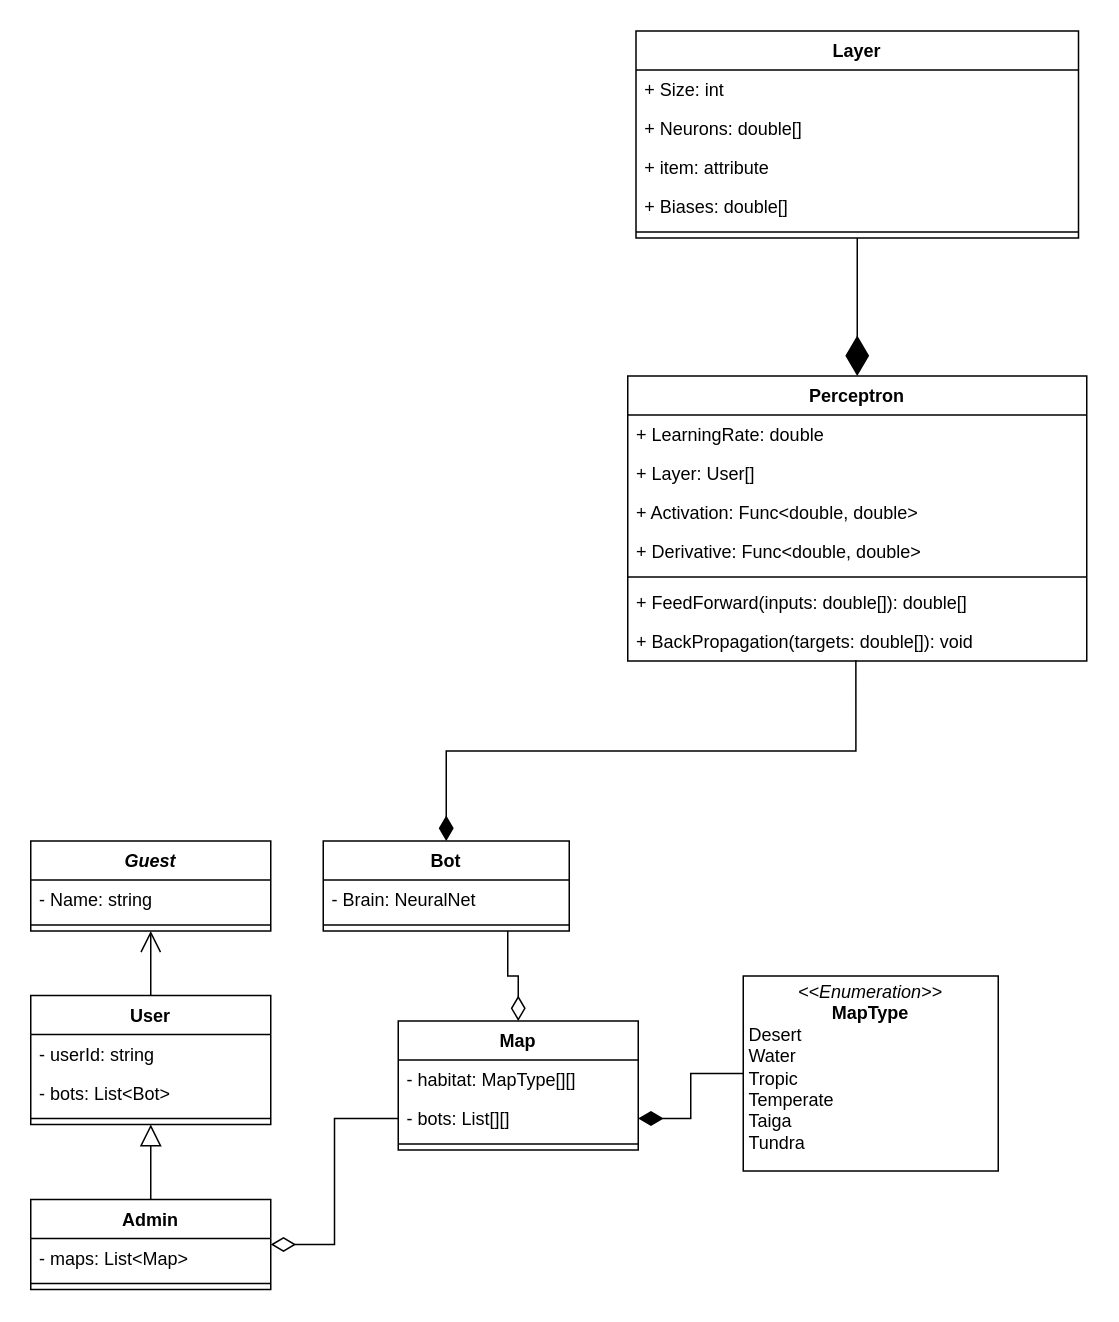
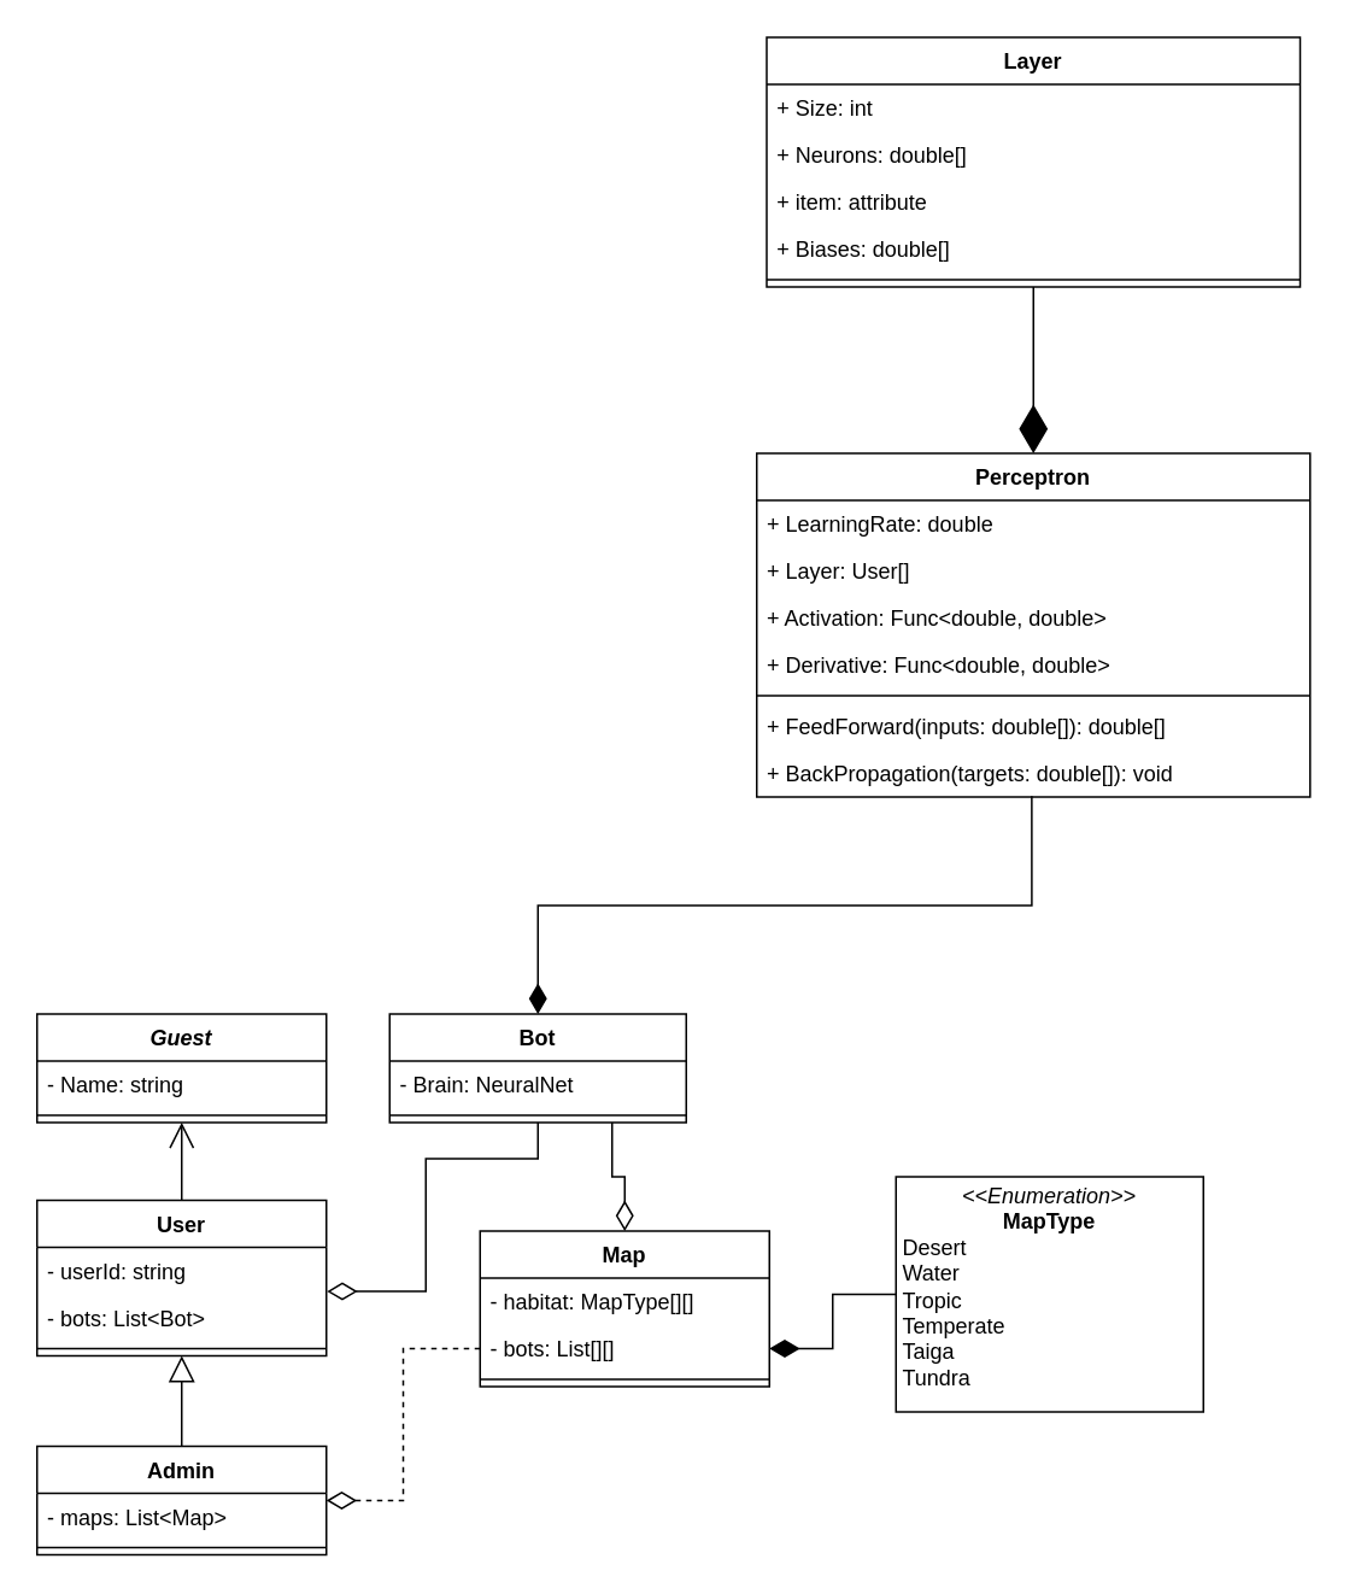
  <mxCell id="0" />
  <mxCell id="1" parent="0" />
  <mxCell id="2" value="User" style="swimlane;fontStyle=1;align=center;verticalAlign=top;childLayout=stackLayout;horizontal=1;startSize=26;horizontalStack=0;resizeParent=1;resizeParentMax=0;resizeLast=0;collapsible=1;marginBottom=0;" parent="1" vertex="1"><mxGeometry x="20" y="663" width="160" height="86" as="geometry"><mxRectangle x="50" y="130" width="70" height="30" as="alternateBounds" /></mxGeometry></mxCell>
  <mxCell id="3" value="- userId: string" style="text;strokeColor=none;fillColor=none;align=left;verticalAlign=top;spacingLeft=4;spacingRight=4;overflow=hidden;rotatable=0;points=[[0,0.5],[1,0.5]];portConstraint=eastwest;" parent="2" vertex="1"><mxGeometry y="26" width="160" height="26" as="geometry" /></mxCell>
  <mxCell id="4" value="- bots: List&lt;Bot&gt;" style="text;strokeColor=none;fillColor=none;align=left;verticalAlign=top;spacingLeft=4;spacingRight=4;overflow=hidden;rotatable=0;points=[[0,0.5],[1,0.5]];portConstraint=eastwest;" parent="2" vertex="1"><mxGeometry y="52" width="160" height="26" as="geometry" /></mxCell>
  <mxCell id="5" value="" style="line;strokeWidth=1;fillColor=none;align=left;verticalAlign=middle;spacingTop=-1;spacingLeft=3;spacingRight=3;rotatable=0;labelPosition=right;points=[];portConstraint=eastwest;strokeColor=inherit;" parent="2" vertex="1"><mxGeometry y="78" width="160" height="8" as="geometry" /></mxCell>
  <mxCell id="6" value="Guest" style="swimlane;fontStyle=3;align=center;verticalAlign=top;childLayout=stackLayout;horizontal=1;startSize=26;horizontalStack=0;resizeParent=1;resizeParentMax=0;resizeLast=0;collapsible=1;marginBottom=0;" parent="1" vertex="1"><mxGeometry x="20" y="560" width="160" height="60" as="geometry"><mxRectangle x="190" y="20" width="70" height="30" as="alternateBounds" /></mxGeometry></mxCell>
  <mxCell id="7" value="- Name: string" style="text;strokeColor=none;fillColor=none;align=left;verticalAlign=top;spacingLeft=4;spacingRight=4;overflow=hidden;rotatable=0;points=[[0,0.5],[1,0.5]];portConstraint=eastwest;" parent="6" vertex="1"><mxGeometry y="26" width="160" height="26" as="geometry" /></mxCell>
  <mxCell id="8" value="" style="line;strokeWidth=1;fillColor=none;align=left;verticalAlign=middle;spacingTop=-1;spacingLeft=3;spacingRight=3;rotatable=0;labelPosition=right;points=[];portConstraint=eastwest;strokeColor=inherit;" parent="6" vertex="1"><mxGeometry y="52" width="160" height="8" as="geometry" /></mxCell>
  <mxCell id="9" value="Admin" style="swimlane;fontStyle=1;align=center;verticalAlign=top;childLayout=stackLayout;horizontal=1;startSize=26;horizontalStack=0;resizeParent=1;resizeParentMax=0;resizeLast=0;collapsible=1;marginBottom=0;" parent="1" vertex="1"><mxGeometry x="20" y="799" width="160" height="60" as="geometry"><mxRectangle x="402" y="120" width="100" height="30" as="alternateBounds" /></mxGeometry></mxCell>
  <mxCell id="10" value="- maps: List&lt;Map&gt;" style="text;strokeColor=none;fillColor=none;align=left;verticalAlign=top;spacingLeft=4;spacingRight=4;overflow=hidden;rotatable=0;points=[[0,0.5],[1,0.5]];portConstraint=eastwest;" parent="9" vertex="1"><mxGeometry y="26" width="160" height="26" as="geometry" /></mxCell>
  <mxCell id="11" value="" style="line;strokeWidth=1;fillColor=none;align=left;verticalAlign=middle;spacingTop=-1;spacingLeft=3;spacingRight=3;rotatable=0;labelPosition=right;points=[];portConstraint=eastwest;strokeColor=inherit;" parent="9" vertex="1"><mxGeometry y="52" width="160" height="8" as="geometry" /></mxCell>
  <mxCell id="12" value="Bot" style="swimlane;fontStyle=1;align=center;verticalAlign=top;childLayout=stackLayout;horizontal=1;startSize=26;horizontalStack=0;resizeParent=1;resizeParentMax=0;resizeLast=0;collapsible=1;marginBottom=0;" parent="1" vertex="1"><mxGeometry x="215" y="560" width="164" height="60" as="geometry"><mxRectangle x="490" y="250" width="60" height="30" as="alternateBounds" /></mxGeometry></mxCell>
  <mxCell id="13" value="- Brain: NeuralNet" style="text;strokeColor=none;fillColor=none;align=left;verticalAlign=top;spacingLeft=4;spacingRight=4;overflow=hidden;rotatable=0;points=[[0,0.5],[1,0.5]];portConstraint=eastwest;" parent="12" vertex="1"><mxGeometry y="26" width="164" height="26" as="geometry" /></mxCell>
  <mxCell id="14" value="" style="line;strokeWidth=1;fillColor=none;align=left;verticalAlign=middle;spacingTop=-1;spacingLeft=3;spacingRight=3;rotatable=0;labelPosition=right;points=[];portConstraint=eastwest;strokeColor=inherit;" parent="12" vertex="1"><mxGeometry y="52" width="164" height="8" as="geometry" /></mxCell>
  <mxCell id="15" value="Map" style="swimlane;fontStyle=1;align=center;verticalAlign=top;childLayout=stackLayout;horizontal=1;startSize=26;horizontalStack=0;resizeParent=1;resizeParentMax=0;resizeLast=0;collapsible=1;marginBottom=0;" parent="1" vertex="1"><mxGeometry x="265" y="680" width="160" height="86" as="geometry"><mxRectangle x="50" y="300" width="60" height="30" as="alternateBounds" /></mxGeometry></mxCell>
  <mxCell id="16" value="- habitat: MapType[][]" style="text;strokeColor=none;fillColor=none;align=left;verticalAlign=top;spacingLeft=4;spacingRight=4;overflow=hidden;rotatable=0;points=[[0,0.5],[1,0.5]];portConstraint=eastwest;" parent="15" vertex="1"><mxGeometry y="26" width="160" height="26" as="geometry" /></mxCell>
  <mxCell id="17" value="- bots: List[][]" style="text;strokeColor=none;fillColor=none;align=left;verticalAlign=top;spacingLeft=4;spacingRight=4;overflow=hidden;rotatable=0;points=[[0,0.5],[1,0.5]];portConstraint=eastwest;" parent="15" vertex="1"><mxGeometry y="52" width="160" height="26" as="geometry" /></mxCell>
  <mxCell id="18" value="" style="line;strokeWidth=1;fillColor=none;align=left;verticalAlign=middle;spacingTop=-1;spacingLeft=3;spacingRight=3;rotatable=0;labelPosition=right;points=[];portConstraint=eastwest;strokeColor=inherit;" parent="15" vertex="1"><mxGeometry y="78" width="160" height="8" as="geometry" /></mxCell>
  <mxCell id="19" value="Perceptron" style="swimlane;fontStyle=1;align=center;verticalAlign=top;childLayout=stackLayout;horizontal=1;startSize=26;horizontalStack=0;resizeParent=1;resizeParentMax=0;resizeLast=0;collapsible=1;marginBottom=0;" parent="1" vertex="1"><mxGeometry x="418" y="250" width="306" height="190" as="geometry"><mxRectangle x="440" y="340" width="100" height="30" as="alternateBounds" /></mxGeometry></mxCell>
  <mxCell id="20" value="+ LearningRate: double" style="text;strokeColor=none;fillColor=none;align=left;verticalAlign=top;spacingLeft=4;spacingRight=4;overflow=hidden;rotatable=0;points=[[0,0.5],[1,0.5]];portConstraint=eastwest;" parent="19" vertex="1"><mxGeometry y="26" width="306" height="26" as="geometry" /></mxCell>
  <mxCell id="21" value="+ Layer: User[]" style="text;strokeColor=none;fillColor=none;align=left;verticalAlign=top;spacingLeft=4;spacingRight=4;overflow=hidden;rotatable=0;points=[[0,0.5],[1,0.5]];portConstraint=eastwest;" parent="19" vertex="1"><mxGeometry y="52" width="306" height="26" as="geometry" /></mxCell>
  <mxCell id="22" value="+ Activation: Func&lt;double, double&gt;" style="text;strokeColor=none;fillColor=none;align=left;verticalAlign=top;spacingLeft=4;spacingRight=4;overflow=hidden;rotatable=0;points=[[0,0.5],[1,0.5]];portConstraint=eastwest;" parent="19" vertex="1"><mxGeometry y="78" width="306" height="26" as="geometry" /></mxCell>
  <mxCell id="23" value="+ Derivative: Func&lt;double, double&gt;" style="text;strokeColor=none;fillColor=none;align=left;verticalAlign=top;spacingLeft=4;spacingRight=4;overflow=hidden;rotatable=0;points=[[0,0.5],[1,0.5]];portConstraint=eastwest;" parent="19" vertex="1"><mxGeometry y="104" width="306" height="26" as="geometry" /></mxCell>
  <mxCell id="24" value="" style="line;strokeWidth=1;fillColor=none;align=left;verticalAlign=middle;spacingTop=-1;spacingLeft=3;spacingRight=3;rotatable=0;labelPosition=right;points=[];portConstraint=eastwest;strokeColor=inherit;" parent="19" vertex="1"><mxGeometry y="130" width="306" height="8" as="geometry" /></mxCell>
  <mxCell id="25" value="+ FeedForward(inputs: double[]): double[]" style="text;strokeColor=none;fillColor=none;align=left;verticalAlign=top;spacingLeft=4;spacingRight=4;overflow=hidden;rotatable=0;points=[[0,0.5],[1,0.5]];portConstraint=eastwest;" parent="19" vertex="1"><mxGeometry y="138" width="306" height="26" as="geometry" /></mxCell>
  <mxCell id="26" value="+ BackPropagation(targets: double[]): void" style="text;strokeColor=none;fillColor=none;align=left;verticalAlign=top;spacingLeft=4;spacingRight=4;overflow=hidden;rotatable=0;points=[[0,0.5],[1,0.5]];portConstraint=eastwest;" parent="19" vertex="1"><mxGeometry y="164" width="306" height="26" as="geometry" /></mxCell>
  <mxCell id="27" value="" style="endArrow=block;endFill=0;endSize=12;html=1;rounded=0;exitX=0.5;exitY=0;exitDx=0;exitDy=0;entryX=0.5;entryY=1;entryDx=0;entryDy=0;" parent="1" source="9" target="2" edge="1"><mxGeometry width="160" relative="1" as="geometry"><mxPoint x="170" y="870" as="sourcePoint" /><mxPoint x="80" y="770" as="targetPoint" /></mxGeometry></mxCell>
  <mxCell id="28" value="" style="endArrow=open;endFill=0;endSize=12;html=1;rounded=0;exitX=0.5;exitY=0;exitDx=0;exitDy=0;entryX=0.5;entryY=1;entryDx=0;entryDy=0;" parent="1" source="2" target="6" edge="1"><mxGeometry width="160" relative="1" as="geometry"><mxPoint x="170" y="870" as="sourcePoint" /><mxPoint x="90" y="620" as="targetPoint" /></mxGeometry></mxCell>
  <mxCell id="29" value="&lt;p style=&quot;margin:0px;margin-top:4px;text-align:center;&quot;&gt;&lt;i&gt;&amp;lt;&amp;lt;Enumeration&amp;gt;&amp;gt;&lt;/i&gt;&lt;br&gt;&lt;b&gt;MapType&lt;/b&gt;&lt;/p&gt;&lt;p style=&quot;margin:0px;margin-left:4px;&quot;&gt;Desert&lt;/p&gt;&lt;p style=&quot;margin:0px;margin-left:4px;&quot;&gt;Water&lt;/p&gt;&lt;p style=&quot;margin:0px;margin-left:4px;&quot;&gt;Tropic&lt;/p&gt;&lt;p style=&quot;margin:0px;margin-left:4px;&quot;&gt;Temperate&lt;br&gt;&lt;/p&gt;&lt;p style=&quot;margin:0px;margin-left:4px;&quot;&gt;Taiga&lt;/p&gt;&lt;p style=&quot;margin:0px;margin-left:4px;&quot;&gt;Tundra&lt;/p&gt;" style="verticalAlign=top;align=left;overflow=fill;fontSize=12;fontFamily=Helvetica;html=1;" parent="1" vertex="1"><mxGeometry x="495" y="650" width="170" height="130" as="geometry" /></mxCell>
  <mxCell id="30" value="" style="endArrow=none;html=1;endSize=12;startArrow=diamondThin;startSize=14;startFill=1;edgeStyle=orthogonalEdgeStyle;align=left;verticalAlign=bottom;rounded=0;entryX=0;entryY=0.5;entryDx=0;entryDy=0;exitX=1;exitY=0.5;exitDx=0;exitDy=0;endFill=0;" parent="1" source="17" target="29" edge="1"><mxGeometry x="-1" y="3" relative="1" as="geometry"><mxPoint x="335" y="750" as="sourcePoint" /><mxPoint x="495" y="750" as="targetPoint" /></mxGeometry></mxCell>
+ <mxCell id="31" value="" style="endArrow=none;html=1;endSize=12;startArrow=diamondThin;startSize=14;startFill=0;edgeStyle=orthogonalEdgeStyle;align=left;verticalAlign=bottom;rounded=0;endFill=0;exitX=1.002;exitY=0.937;exitDx=0;exitDy=0;exitPerimeter=0;entryX=0.5;entryY=1;entryDx=0;entryDy=0;" parent="1" source="3" target="12" edge="1"><mxGeometry x="-1" y="3" relative="1" as="geometry"><mxPoint x="185" y="710" as="sourcePoint" /><mxPoint x="385" y="870" as="targetPoint" /><Array as="points"><mxPoint x="235" y="713" /><mxPoint x="235" y="640" /><mxPoint x="297" y="640" /></Array></mxGeometry></mxCell>
  <mxCell id="32" value="" style="endArrow=none;html=1;endSize=12;startArrow=diamondThin;startSize=14;startFill=0;edgeStyle=orthogonalEdgeStyle;align=left;verticalAlign=bottom;rounded=0;endFill=0;entryX=0.75;entryY=1;entryDx=0;entryDy=0;exitX=0.5;exitY=0;exitDx=0;exitDy=0;" parent="1" source="15" target="12" edge="1"><mxGeometry x="-1" y="3" relative="1" as="geometry"><mxPoint x="255" y="840" as="sourcePoint" /><mxPoint x="415" y="840" as="targetPoint" /></mxGeometry></mxCell>
- <mxCell id="33" value="" style="endArrow=none;html=1;endSize=12;startArrow=diamondThin;startSize=14;startFill=0;edgeStyle=orthogonalEdgeStyle;align=left;verticalAlign=bottom;rounded=0;endFill=0;exitX=1;exitY=0.5;exitDx=0;exitDy=0;entryX=0;entryY=0.5;entryDx=0;entryDy=0;" parent="1" source="9" target="17" edge="1"><mxGeometry x="-1" y="3" relative="1" as="geometry"><mxPoint x="255" y="840" as="sourcePoint" /><mxPoint x="415" y="840" as="targetPoint" /></mxGeometry></mxCell>
+ <mxCell id="33" value="" style="endArrow=none;html=1;endSize=12;startArrow=diamondThin;startSize=14;startFill=0;edgeStyle=orthogonalEdgeStyle;align=left;verticalAlign=bottom;rounded=0;endFill=0;exitX=1;exitY=0.5;exitDx=0;exitDy=0;entryX=0;entryY=0.5;entryDx=0;entryDy=0;dashed=1;" parent="1" source="9" target="17" edge="1"><mxGeometry x="-1" y="3" relative="1" as="geometry"><mxPoint x="255" y="840" as="sourcePoint" /><mxPoint x="415" y="840" as="targetPoint" /></mxGeometry></mxCell>
  <mxCell id="34" value="" style="endArrow=none;html=1;endSize=12;startArrow=diamondThin;startSize=14;startFill=1;edgeStyle=orthogonalEdgeStyle;align=left;verticalAlign=bottom;rounded=0;endFill=0;entryX=0.497;entryY=0.984;entryDx=0;entryDy=0;entryPerimeter=0;exitX=0.5;exitY=0;exitDx=0;exitDy=0;" parent="1" source="12" target="26" edge="1"><mxGeometry x="-1" y="3" relative="1" as="geometry"><mxPoint x="350" y="600" as="sourcePoint" /><mxPoint x="510" y="600" as="targetPoint" /></mxGeometry></mxCell>
  <mxCell id="35" value="" style="endArrow=diamondThin;endFill=1;endSize=24;html=1;rounded=0;entryX=0.5;entryY=0;entryDx=0;entryDy=0;exitX=0.5;exitY=1;exitDx=0;exitDy=0;" parent="1" source="36" target="19" edge="1"><mxGeometry width="160" relative="1" as="geometry"><mxPoint x="573.09" y="-5.792" as="sourcePoint" /><mxPoint x="630" y="230" as="targetPoint" /></mxGeometry></mxCell>
  <mxCell id="36" value="Layer" style="swimlane;fontStyle=1;align=center;verticalAlign=top;childLayout=stackLayout;horizontal=1;startSize=26;horizontalStack=0;resizeParent=1;resizeParentMax=0;resizeLast=0;collapsible=1;marginBottom=0;" vertex="1" parent="1"><mxGeometry x="423.5" y="20" width="295" height="138" as="geometry" /></mxCell>
  <mxCell id="37" value="+ Size: int" style="text;strokeColor=none;fillColor=none;align=left;verticalAlign=top;spacingLeft=4;spacingRight=4;overflow=hidden;rotatable=0;points=[[0,0.5],[1,0.5]];portConstraint=eastwest;" vertex="1" parent="36"><mxGeometry y="26" width="295" height="26" as="geometry" /></mxCell>
  <mxCell id="38" value="+ Neurons: double[]" style="text;strokeColor=none;fillColor=none;align=left;verticalAlign=top;spacingLeft=4;spacingRight=4;overflow=hidden;rotatable=0;points=[[0,0.5],[1,0.5]];portConstraint=eastwest;" vertex="1" parent="36"><mxGeometry y="52" width="295" height="26" as="geometry" /></mxCell>
  <mxCell id="39" value="+ item: attribute" style="text;strokeColor=none;fillColor=none;align=left;verticalAlign=top;spacingLeft=4;spacingRight=4;overflow=hidden;rotatable=0;points=[[0,0.5],[1,0.5]];portConstraint=eastwest;" vertex="1" parent="36"><mxGeometry y="78" width="295" height="26" as="geometry" /></mxCell>
  <mxCell id="40" value="+ Biases: double[]" style="text;strokeColor=none;fillColor=none;align=left;verticalAlign=top;spacingLeft=4;spacingRight=4;overflow=hidden;rotatable=0;points=[[0,0.5],[1,0.5]];portConstraint=eastwest;" vertex="1" parent="36"><mxGeometry y="104" width="295" height="26" as="geometry" /></mxCell>
  <mxCell id="41" value="" style="line;strokeWidth=1;fillColor=none;align=left;verticalAlign=middle;spacingTop=-1;spacingLeft=3;spacingRight=3;rotatable=0;labelPosition=right;points=[];portConstraint=eastwest;strokeColor=inherit;" vertex="1" parent="36"><mxGeometry y="130" width="295" height="8" as="geometry" /></mxCell>
